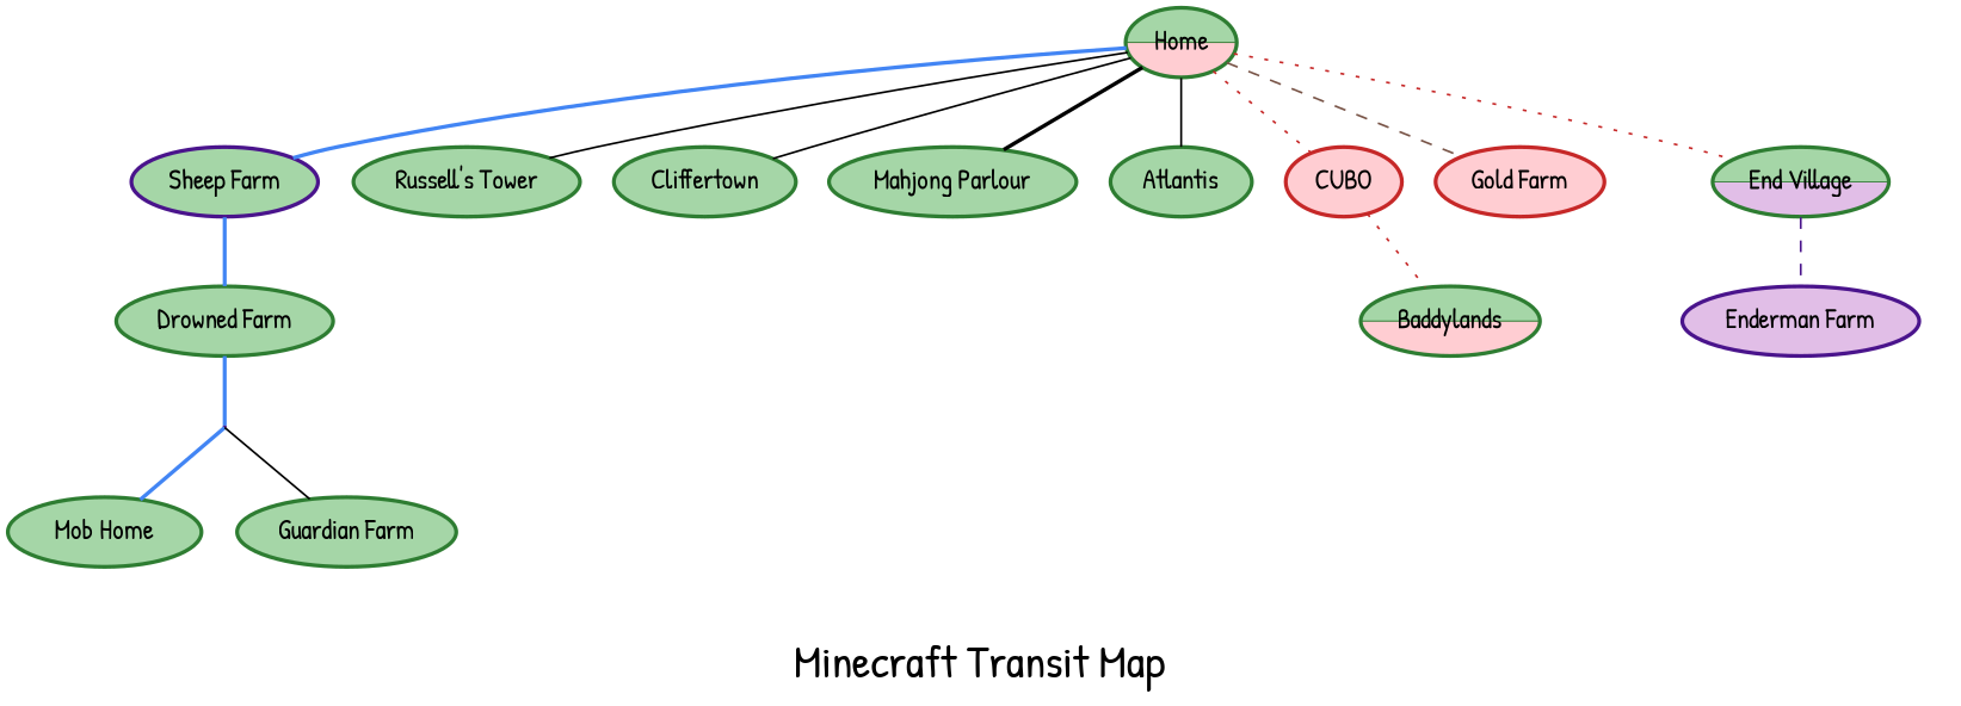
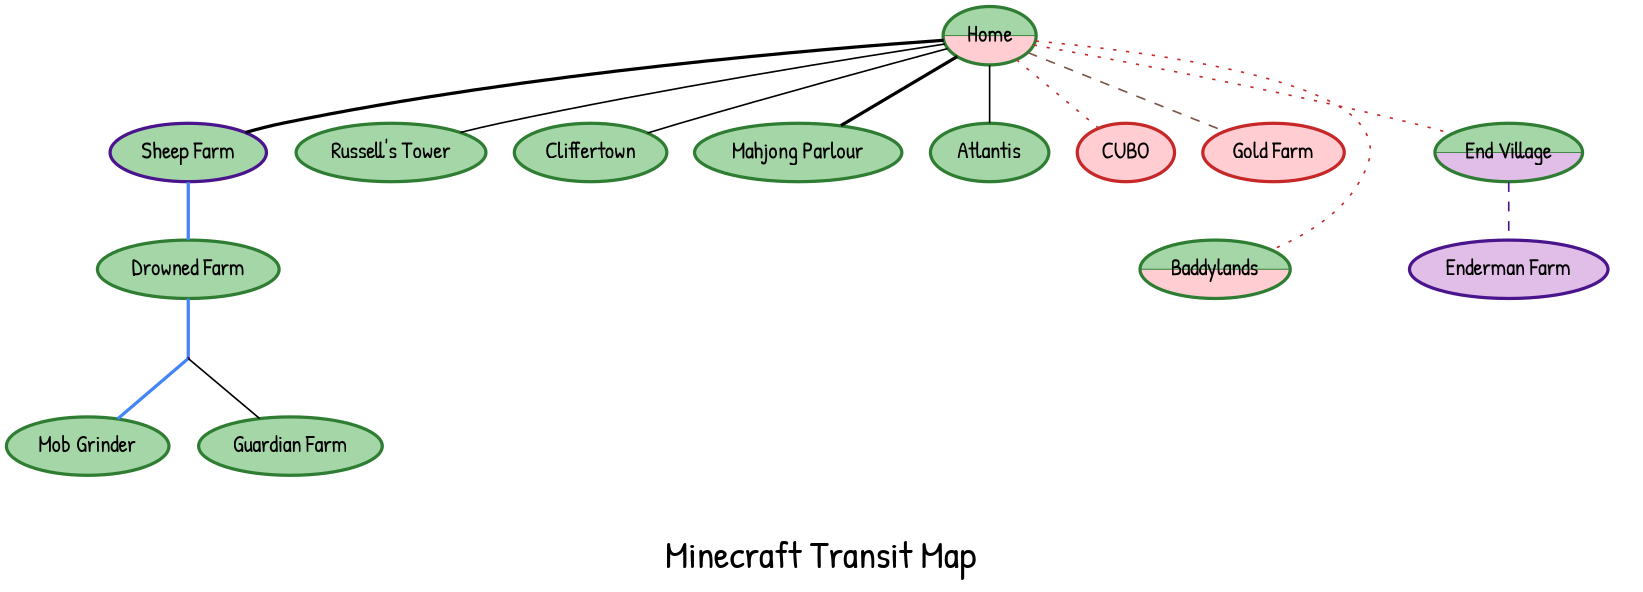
  digraph {
    bgcolor=white
    fontcolor=black
    fontname="Patrick Hand"
    fontsize=24
    label="Minecraft Transit Map"
    node [color="#2E7D32" fillcolor="#A5D6A7" fontcolor=black fontname="Patrick Hand" penwidth=2 style=filled]
    edge [color=black dir=none fontname="Patrick Hand" style=bold]
    n1 [fillcolor="#A5D6A7:#FFCDD2" label=Home shape=ellipse style=wedged]
    Rank1 [color="#4A148C" fillcolor="#E1BEE7" height=0 shape=point style=invis width=0]
    n3 [color="#4A148C" label="Sheep Farm"]
    Rank2 [color="#4A148C" fillcolor="#E1BEE7" height=0 shape=point style=invis width=0]
    n5 [label="Drowned Farm"]
    Rank3 [color="#4A148C" fillcolor="#E1BEE7" height=0 shape=point style=invis width=0]
-   n7 [label="Mob Home"]
+   n7 [label="Mob Grinder"]
    Rank4 [color="#4A148C" fillcolor="#E1BEE7" height=0 shape=point style=invis width=0]
    n9 [label="Guardian Farm"]
    n10 [label="Russell's Tower"]
    n11 [label=Cliffertown]
    n12 [label="Mahjong Parlour"]
    n13 [label=Atlantis]
    n14 [color="#C62828" fillcolor="#FFCDD2" label=CUBO]
    n15 [color="#C62828" fillcolor="#FFCDD2" label="Gold Farm"]
    n16 [fillcolor="#A5D6A7:#E1BEE7" label="End Village" shape=ellipse style=wedged]
    Junction1 [color="#4A148C" fillcolor="#E1BEE7" height=0 shape=point style=wedged width=0]
    n18 [fillcolor="#A5D6A7:#FFCDD2" label=Baddylands shape=ellipse style=wedged]
    n19 [color="#4A148C" fillcolor="#E1BEE7" label="Enderman Farm"]
    subgraph sub_1 {
      rank=same
      n1
      Rank1
    }
    subgraph sub_2 {
      rank=same
      n3
      Rank2
    }
    subgraph sub_3 {
      rank=same
      n5
      Rank3
    }
    subgraph sub_4 {
      rank=same
      n7
      Rank4
    }
    subgraph sub_5 {
      rank=same
      Rank4
      n9
    }
-   n1 -> n3 [color="#4285F4"]
+   n1 -> n3
    n1 -> n10 [style=""]
    n1 -> n11 [style=""]
    n1 -> n12
    n1 -> n13 [style=""]
    n1 -> n14 [color="#C62828" style=dotted]
    n1 -> n15 [color="#795548" style=dashed]
    n1 -> n16 [color="#C62828" style=dotted]
    Rank1 -> Rank2 [style=invis dir=""]
    n3 -> n5 [color="#4285F4"]
    Rank2 -> Rank3 [style=invis dir=""]
    n5 -> Junction1 [color="#4285F4"]
    Rank3 -> Rank4 [style=invis dir=""]
-   n14 -> n18 [color="#C62828" style=dotted]
+   n1 -> n18 [color="#C62828" style=dotted]
    n16 -> n19 [color="#4A148C" style=dashed]
    Junction1 -> n7 [color="#4285F4"]
    Junction1 -> n9 [style=""]
  }
